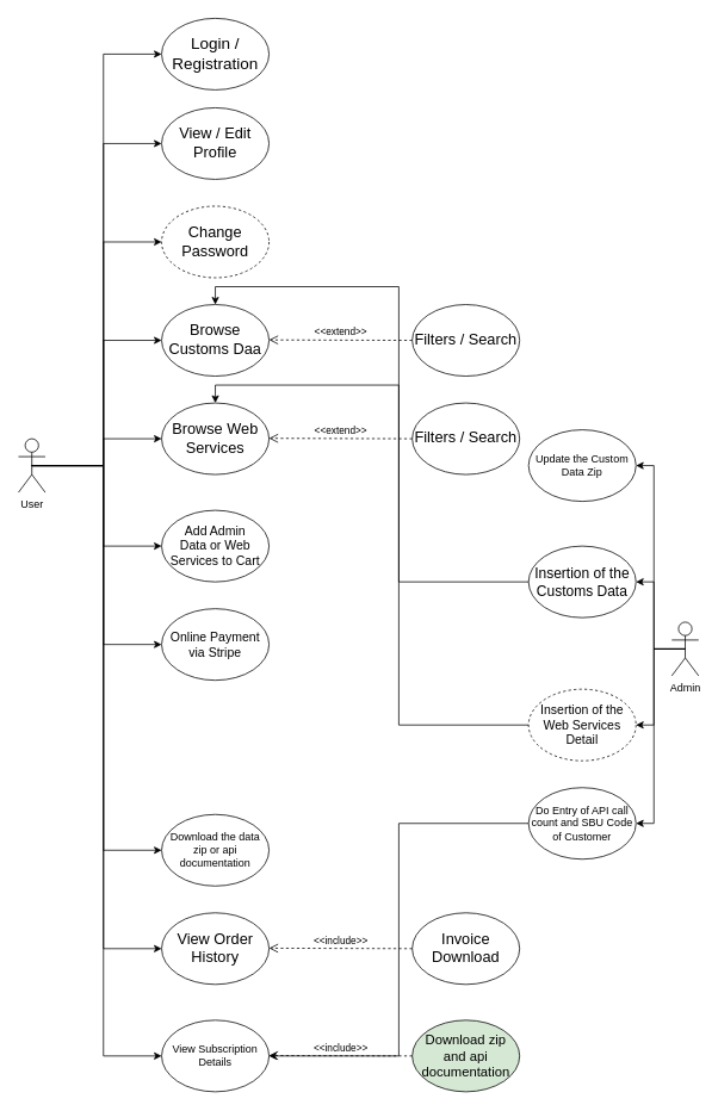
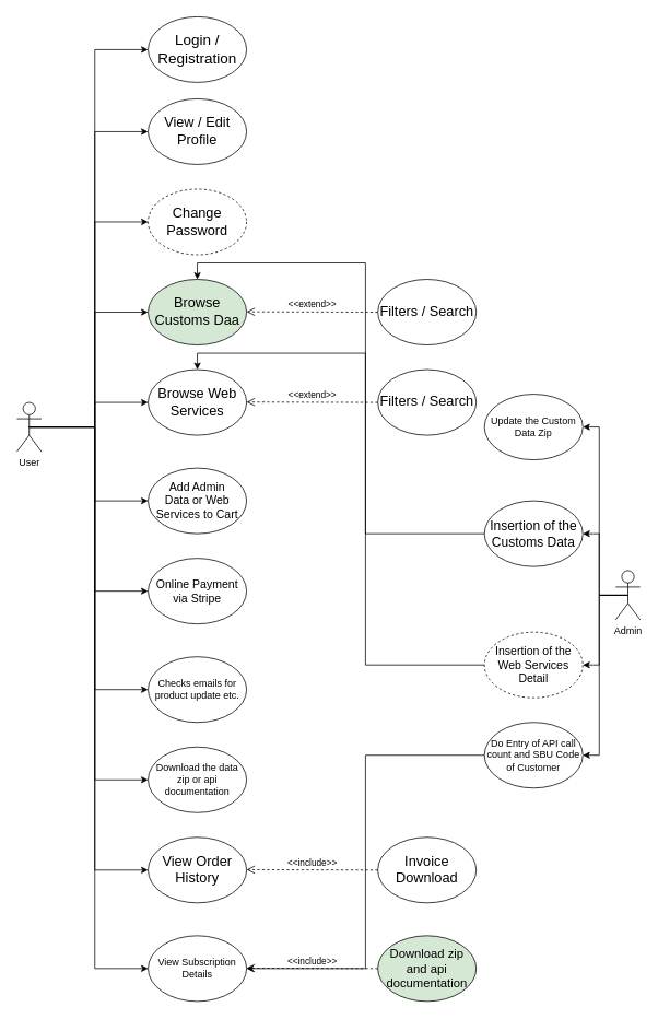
  <mxCell id="0" />
  <mxCell id="1" parent="0" />
  <mxCell id="2" style="edgeStyle=orthogonalEdgeStyle;rounded=0;orthogonalLoop=1;jettySize=auto;html=1;exitX=0.5;exitY=0.5;exitDx=0;exitDy=0;exitPerimeter=0;entryX=0;entryY=0.5;entryDx=0;entryDy=0;" edge="1" parent="1" source="13" target="14"><mxGeometry relative="1" as="geometry" /></mxCell>
  <mxCell id="3" style="edgeStyle=orthogonalEdgeStyle;rounded=0;orthogonalLoop=1;jettySize=auto;html=1;exitX=0.5;exitY=0.5;exitDx=0;exitDy=0;exitPerimeter=0;entryX=0;entryY=0.5;entryDx=0;entryDy=0;" edge="1" parent="1" source="13" target="15"><mxGeometry relative="1" as="geometry" /></mxCell>
  <mxCell id="4" style="edgeStyle=orthogonalEdgeStyle;rounded=0;orthogonalLoop=1;jettySize=auto;html=1;exitX=0.5;exitY=0.5;exitDx=0;exitDy=0;exitPerimeter=0;entryX=0;entryY=0.5;entryDx=0;entryDy=0;" edge="1" parent="1" source="13" target="16"><mxGeometry relative="1" as="geometry" /></mxCell>
  <mxCell id="5" style="edgeStyle=orthogonalEdgeStyle;rounded=0;orthogonalLoop=1;jettySize=auto;html=1;exitX=0.5;exitY=0.5;exitDx=0;exitDy=0;exitPerimeter=0;entryX=0;entryY=0.5;entryDx=0;entryDy=0;" edge="1" parent="1" source="13" target="17"><mxGeometry relative="1" as="geometry" /></mxCell>
  <mxCell id="6" style="edgeStyle=orthogonalEdgeStyle;rounded=0;orthogonalLoop=1;jettySize=auto;html=1;exitX=0.5;exitY=0.5;exitDx=0;exitDy=0;exitPerimeter=0;entryX=0;entryY=0.5;entryDx=0;entryDy=0;" edge="1" parent="1" source="13" target="20"><mxGeometry relative="1" as="geometry" /></mxCell>
  <mxCell id="7" style="edgeStyle=orthogonalEdgeStyle;rounded=0;orthogonalLoop=1;jettySize=auto;html=1;exitX=0.5;exitY=0.5;exitDx=0;exitDy=0;exitPerimeter=0;entryX=0;entryY=0.5;entryDx=0;entryDy=0;" edge="1" parent="1" source="13" target="23"><mxGeometry relative="1" as="geometry" /></mxCell>
  <mxCell id="8" style="edgeStyle=orthogonalEdgeStyle;rounded=0;orthogonalLoop=1;jettySize=auto;html=1;exitX=0.5;exitY=0.5;exitDx=0;exitDy=0;exitPerimeter=0;entryX=0;entryY=0.5;entryDx=0;entryDy=0;" edge="1" parent="1" source="13" target="24"><mxGeometry relative="1" as="geometry" /></mxCell>
+ <mxCell id="9" style="edgeStyle=orthogonalEdgeStyle;rounded=0;orthogonalLoop=1;jettySize=auto;html=1;exitX=0.5;exitY=0.5;exitDx=0;exitDy=0;exitPerimeter=0;entryX=0;entryY=0.5;entryDx=0;entryDy=0;" edge="1" parent="1" source="13" target="25"><mxGeometry relative="1" as="geometry" /></mxCell>
  <mxCell id="10" style="edgeStyle=orthogonalEdgeStyle;rounded=0;orthogonalLoop=1;jettySize=auto;html=1;exitX=0.5;exitY=0.5;exitDx=0;exitDy=0;exitPerimeter=0;entryX=0;entryY=0.5;entryDx=0;entryDy=0;" edge="1" parent="1" source="13" target="26"><mxGeometry relative="1" as="geometry" /></mxCell>
  <mxCell id="11" style="edgeStyle=orthogonalEdgeStyle;rounded=0;orthogonalLoop=1;jettySize=auto;html=1;exitX=0.5;exitY=0.5;exitDx=0;exitDy=0;exitPerimeter=0;entryX=0;entryY=0.5;entryDx=0;entryDy=0;" edge="1" parent="1" source="13" target="27"><mxGeometry relative="1" as="geometry" /></mxCell>
  <mxCell id="12" style="edgeStyle=orthogonalEdgeStyle;rounded=0;orthogonalLoop=1;jettySize=auto;html=1;exitX=0.5;exitY=0.5;exitDx=0;exitDy=0;exitPerimeter=0;entryX=0;entryY=0.5;entryDx=0;entryDy=0;" edge="1" parent="1" source="13" target="28"><mxGeometry relative="1" as="geometry" /></mxCell>
  <mxCell id="13" value="User" style="shape=umlActor;verticalLabelPosition=bottom;labelBackgroundColor=#ffffff;verticalAlign=top;html=1;outlineConnect=0;" vertex="1" parent="1"><mxGeometry x="20" y="490" width="30" height="60" as="geometry" /></mxCell>
  <mxCell id="14" value="&lt;font style=&quot;font-size: 18px&quot;&gt;Login / Registration&lt;/font&gt;" style="ellipse;whiteSpace=wrap;html=1;" vertex="1" parent="1"><mxGeometry x="180" y="20" width="120" height="80" as="geometry" /></mxCell>
  <mxCell id="15" value="&lt;font style=&quot;font-size: 17px&quot;&gt;View / Edit Profile&lt;/font&gt;" style="ellipse;whiteSpace=wrap;html=1;" vertex="1" parent="1"><mxGeometry x="180" y="120" width="120" height="80" as="geometry" /></mxCell>
  <mxCell id="16" value="&lt;font style=&quot;font-size: 17px&quot;&gt;Change Password&lt;/font&gt;" style="ellipse;whiteSpace=wrap;html=1;dashed=1;" vertex="1" parent="1"><mxGeometry x="180" y="230" width="120" height="80" as="geometry" /></mxCell>
- <mxCell id="17" value="&lt;font style=&quot;font-size: 17px&quot;&gt;Browse Customs Daa&lt;/font&gt;" style="ellipse;whiteSpace=wrap;html=1;" vertex="1" parent="1"><mxGeometry x="180" y="340" width="120" height="80" as="geometry" /></mxCell>
+ <mxCell id="17" value="&lt;font style=&quot;font-size: 17px&quot;&gt;Browse Customs Daa&lt;/font&gt;" style="ellipse;whiteSpace=wrap;html=1;fillColor=#d5e8d4;" vertex="1" parent="1"><mxGeometry x="180" y="340" width="120" height="80" as="geometry" /></mxCell>
  <mxCell id="18" value="&lt;font style=&quot;font-size: 17px&quot;&gt;Filters / Search&lt;/font&gt;" style="ellipse;whiteSpace=wrap;html=1;" vertex="1" parent="1"><mxGeometry x="460" y="340" width="120" height="80" as="geometry" /></mxCell>
  <mxCell id="19" value="&amp;lt;&amp;lt;extend&amp;gt;&amp;gt;" style="html=1;verticalAlign=bottom;endArrow=open;dashed=1;endSize=8;exitX=0;exitY=0.5;exitDx=0;exitDy=0;" edge="1" parent="1" source="18"><mxGeometry relative="1" as="geometry"><mxPoint x="380" y="379.5" as="sourcePoint" /><mxPoint x="300" y="379.5" as="targetPoint" /></mxGeometry></mxCell>
  <mxCell id="20" value="&lt;font style=&quot;font-size: 17px&quot;&gt;Browse Web Services&lt;/font&gt;" style="ellipse;whiteSpace=wrap;html=1;" vertex="1" parent="1"><mxGeometry x="180" y="450" width="120" height="80" as="geometry" /></mxCell>
  <mxCell id="21" value="&lt;font style=&quot;font-size: 17px&quot;&gt;Filters / Search&lt;/font&gt;" style="ellipse;whiteSpace=wrap;html=1;" vertex="1" parent="1"><mxGeometry x="460" y="450" width="120" height="80" as="geometry" /></mxCell>
  <mxCell id="22" value="&amp;lt;&amp;lt;extend&amp;gt;&amp;gt;" style="html=1;verticalAlign=bottom;endArrow=open;dashed=1;endSize=8;exitX=0;exitY=0.5;exitDx=0;exitDy=0;" edge="1" parent="1" source="21"><mxGeometry relative="1" as="geometry"><mxPoint x="380" y="489.5" as="sourcePoint" /><mxPoint x="300" y="489.5" as="targetPoint" /></mxGeometry></mxCell>
  <mxCell id="23" value="&lt;font style=&quot;font-size: 14px&quot;&gt;Add Admin&lt;br&gt;Data or Web Services to Cart&lt;/font&gt;" style="ellipse;whiteSpace=wrap;html=1;" vertex="1" parent="1"><mxGeometry x="180" y="570" width="120" height="80" as="geometry" /></mxCell>
  <mxCell id="24" value="&lt;font style=&quot;font-size: 14px&quot;&gt;Online Payment via Stripe&lt;/font&gt;" style="ellipse;whiteSpace=wrap;html=1;" vertex="1" parent="1"><mxGeometry x="180" y="680" width="120" height="80" as="geometry" /></mxCell>
+ <mxCell id="25" value="Checks emails for product update etc." style="ellipse;whiteSpace=wrap;html=1;" vertex="1" parent="1"><mxGeometry x="180" y="800" width="120" height="80" as="geometry" /></mxCell>
  <mxCell id="26" value="Download the data zip or api documentation" style="ellipse;whiteSpace=wrap;html=1;" vertex="1" parent="1"><mxGeometry x="180" y="910" width="120" height="80" as="geometry" /></mxCell>
  <mxCell id="27" value="&lt;font style=&quot;font-size: 17px&quot;&gt;View Order History&lt;/font&gt;" style="ellipse;whiteSpace=wrap;html=1;" vertex="1" parent="1"><mxGeometry x="180" y="1020" width="120" height="80" as="geometry" /></mxCell>
  <mxCell id="28" value="View Subscription Details" style="ellipse;whiteSpace=wrap;html=1;" vertex="1" parent="1"><mxGeometry x="180" y="1140" width="120" height="80" as="geometry" /></mxCell>
  <mxCell id="29" value="&lt;font style=&quot;font-size: 17px&quot;&gt;Invoice Download&lt;/font&gt;" style="ellipse;whiteSpace=wrap;html=1;" vertex="1" parent="1"><mxGeometry x="460" y="1020" width="120" height="80" as="geometry" /></mxCell>
  <mxCell id="30" value="&amp;lt;&amp;lt;include&amp;gt;&amp;gt;" style="html=1;verticalAlign=bottom;endArrow=open;dashed=1;endSize=8;exitX=0;exitY=0.5;exitDx=0;exitDy=0;" edge="1" parent="1" source="29"><mxGeometry relative="1" as="geometry"><mxPoint x="380" y="1059.5" as="sourcePoint" /><mxPoint x="300" y="1059.5" as="targetPoint" /></mxGeometry></mxCell>
  <mxCell id="31" value="&lt;font style=&quot;font-size: 15px&quot;&gt;Download zip and api documentation&lt;/font&gt;" style="ellipse;whiteSpace=wrap;html=1;fillColor=#d5e8d4;" vertex="1" parent="1"><mxGeometry x="460" y="1140" width="120" height="80" as="geometry" /></mxCell>
  <mxCell id="32" value="&amp;lt;&amp;lt;include&amp;gt;&amp;gt;" style="html=1;verticalAlign=bottom;endArrow=open;dashed=1;endSize=8;exitX=0;exitY=0.5;exitDx=0;exitDy=0;" edge="1" parent="1" source="31"><mxGeometry relative="1" as="geometry"><mxPoint x="380" y="1179.5" as="sourcePoint" /><mxPoint x="300" y="1179.5" as="targetPoint" /></mxGeometry></mxCell>
  <mxCell id="33" style="edgeStyle=orthogonalEdgeStyle;rounded=0;orthogonalLoop=1;jettySize=auto;html=1;exitX=0.5;exitY=0.5;exitDx=0;exitDy=0;exitPerimeter=0;entryX=1;entryY=0.5;entryDx=0;entryDy=0;" edge="1" parent="1" source="37" target="39"><mxGeometry relative="1" as="geometry" /></mxCell>
  <mxCell id="34" style="edgeStyle=orthogonalEdgeStyle;rounded=0;orthogonalLoop=1;jettySize=auto;html=1;exitX=0.5;exitY=0.5;exitDx=0;exitDy=0;exitPerimeter=0;entryX=1;entryY=0.5;entryDx=0;entryDy=0;" edge="1" parent="1" source="37" target="41"><mxGeometry relative="1" as="geometry" /></mxCell>
  <mxCell id="35" style="edgeStyle=orthogonalEdgeStyle;rounded=0;orthogonalLoop=1;jettySize=auto;html=1;exitX=0.5;exitY=0.5;exitDx=0;exitDy=0;exitPerimeter=0;entryX=1;entryY=0.5;entryDx=0;entryDy=0;" edge="1" parent="1" source="37" target="43"><mxGeometry relative="1" as="geometry" /></mxCell>
  <mxCell id="36" style="edgeStyle=orthogonalEdgeStyle;rounded=0;orthogonalLoop=1;jettySize=auto;html=1;exitX=0.5;exitY=0.5;exitDx=0;exitDy=0;exitPerimeter=0;entryX=1;entryY=0.5;entryDx=0;entryDy=0;" edge="1" parent="1" source="37" target="44"><mxGeometry relative="1" as="geometry" /></mxCell>
  <mxCell id="37" value="Admin" style="shape=umlActor;verticalLabelPosition=bottom;labelBackgroundColor=#ffffff;verticalAlign=top;html=1;outlineConnect=0;" vertex="1" parent="1"><mxGeometry x="750" y="695" width="30" height="60" as="geometry" /></mxCell>
  <mxCell id="38" style="edgeStyle=orthogonalEdgeStyle;rounded=0;orthogonalLoop=1;jettySize=auto;html=1;exitX=0;exitY=0.5;exitDx=0;exitDy=0;entryX=0.5;entryY=0;entryDx=0;entryDy=0;" edge="1" parent="1" source="39" target="17"><mxGeometry relative="1" as="geometry" /></mxCell>
  <mxCell id="39" value="&lt;font style=&quot;font-size: 16px&quot;&gt;Insertion of the Customs Data&lt;/font&gt;" style="ellipse;whiteSpace=wrap;html=1;" vertex="1" parent="1"><mxGeometry x="590" y="610" width="120" height="80" as="geometry" /></mxCell>
  <mxCell id="40" style="edgeStyle=orthogonalEdgeStyle;rounded=0;orthogonalLoop=1;jettySize=auto;html=1;exitX=0;exitY=0.5;exitDx=0;exitDy=0;entryX=0.5;entryY=0;entryDx=0;entryDy=0;" edge="1" parent="1" source="41" target="20"><mxGeometry relative="1" as="geometry" /></mxCell>
  <mxCell id="41" value="&lt;font style=&quot;font-size: 14px&quot;&gt;Insertion of the Web Services Detail&lt;/font&gt;" style="ellipse;whiteSpace=wrap;html=1;dashed=1;" vertex="1" parent="1"><mxGeometry x="590" y="770" width="120" height="80" as="geometry" /></mxCell>
  <mxCell id="42" style="edgeStyle=orthogonalEdgeStyle;rounded=0;orthogonalLoop=1;jettySize=auto;html=1;exitX=0;exitY=0.5;exitDx=0;exitDy=0;entryX=1;entryY=0.5;entryDx=0;entryDy=0;" edge="1" parent="1" source="43" target="28"><mxGeometry relative="1" as="geometry" /></mxCell>
  <mxCell id="43" value="Do Entry of API call count and SBU Code&lt;br&gt;of Customer" style="ellipse;whiteSpace=wrap;html=1;" vertex="1" parent="1"><mxGeometry x="590" y="880" width="120" height="80" as="geometry" /></mxCell>
  <mxCell id="44" value="Update the Custom Data Zip" style="ellipse;whiteSpace=wrap;html=1;" vertex="1" parent="1"><mxGeometry x="590" y="480" width="120" height="80" as="geometry" /></mxCell>
